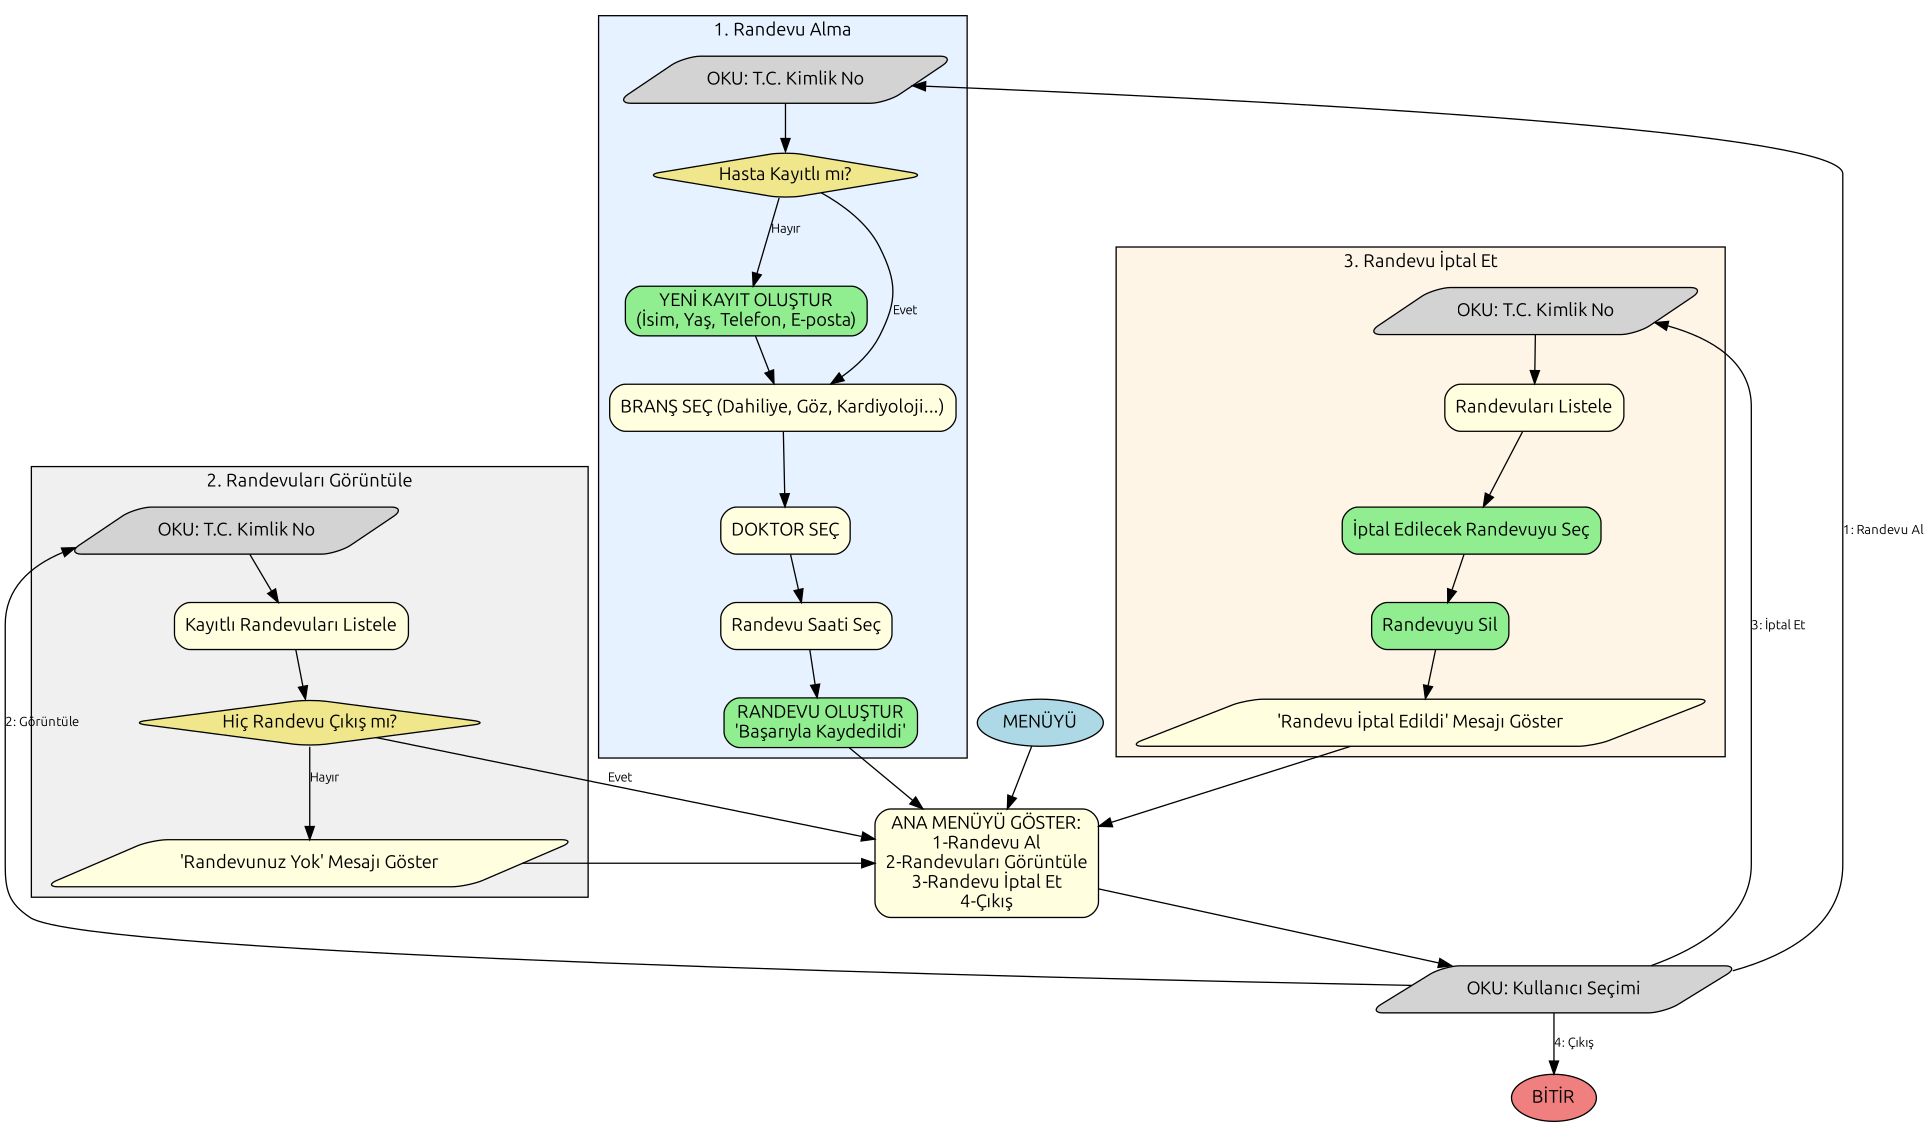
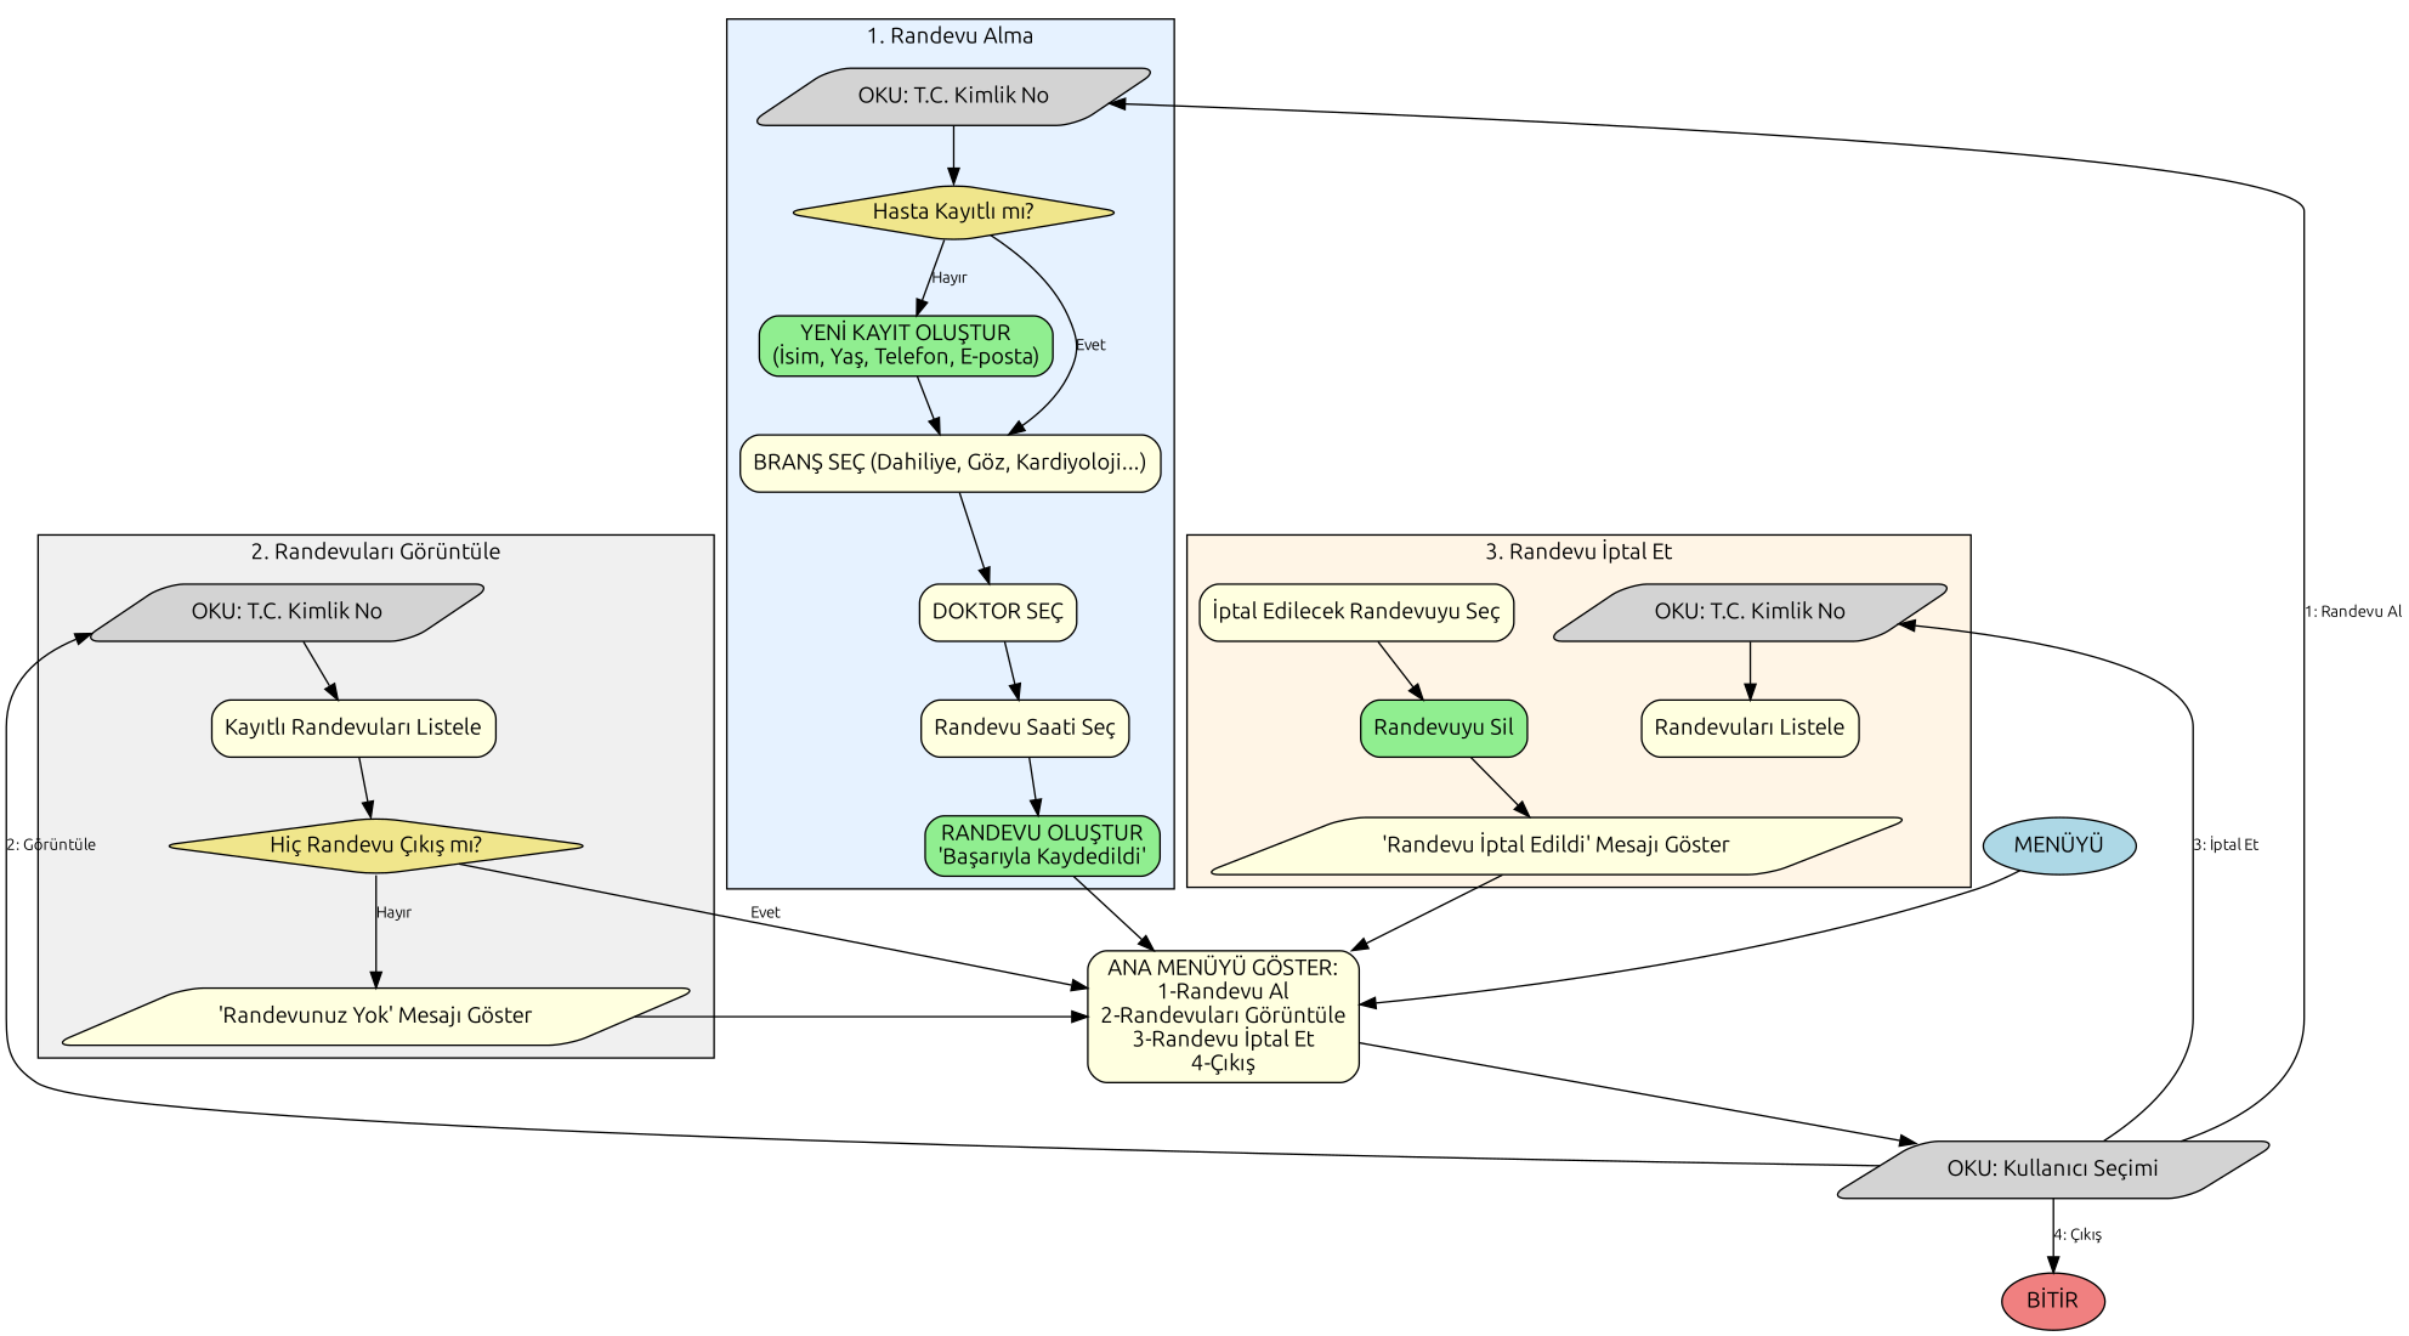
  digraph {
    bgcolor=white
    fontname=Ubuntu
    rankdir=TB
    node [fontname=Ubuntu shape=box style="rounded,filled" fillcolor=lightyellow]
    edge [fontname=Ubuntu fontsize=10]
    n1 [label="OKU: T.C. Kimlik No" shape=parallelogram fillcolor=""]
    n2 [fillcolor=khaki label="Hasta Kayıtlı mı?" shape=diamond]
    n3 [fillcolor=lightgreen label="YENİ KAYIT OLUŞTUR\n(İsim, Yaş, Telefon, E-posta)"]
    n4 [label="BRANŞ SEÇ (Dahiliye, Göz, Kardiyoloji...)"]
    n5 [label="DOKTOR SEÇ"]
    n6 [label="Randevu Saati Seç"]
    n7 [fillcolor=lightgreen label="RANDEVU OLUŞTUR\n'Başarıyla Kaydedildi'"]
    n8 [label="OKU: T.C. Kimlik No" shape=parallelogram fillcolor=""]
    n9 [label="Kayıtlı Randevuları Listele"]
    n10 [fillcolor=khaki label="Hiç Randevu Çıkış mı?" shape=diamond]
    n11 [label="'Randevunuz Yok' Mesajı Göster" shape=parallelogram]
    n12 [label="OKU: T.C. Kimlik No" shape=parallelogram fillcolor=""]
    n13 [label="Randevuları Listele"]
-   n14 [fillcolor=lightgreen label="İptal Edilecek Randevuyu Seç"]
+   n14 [label="İptal Edilecek Randevuyu Seç"]
    n15 [fillcolor=lightgreen label="Randevuyu Sil"]
    n16 [label="'Randevu İptal Edildi' Mesajı Göster" shape=parallelogram]
    n17 [label="ANA MENÜYÜ GÖSTER:\n1-Randevu Al\n2-Randevuları Görüntüle\n3-Randevu İptal Et\n4-Çıkış"]
    n18 [fillcolor=lightblue label="MENÜYÜ" shape=ellipse]
    n19 [label="OKU: Kullanıcı Seçimi" shape=parallelogram fillcolor=""]
    n20 [fillcolor=lightcoral label="BİTİR" shape=ellipse]
    subgraph cluster_1 {
      bgcolor="#e6f2ff"
      label="1. Randevu Alma"
      n1
      n2
      n3
      n4
      n5
      n6
      n7
    }
    subgraph cluster_2 {
      bgcolor="#f0f0f0"
      label="2. Randevuları Görüntüle"
      n8
      n9
      n10
      n11
    }
    subgraph cluster_3 {
      bgcolor="#fff5e6"
      label="3. Randevu İptal Et"
      n12
      n13
      n14
      n15
      n16
    }
    n1 -> n2
    n2 -> n3 [label="Hayır"]
    n2 -> n4 [label=Evet]
    n3 -> n4
    n4 -> n5
    n5 -> n6
    n6 -> n7
    n7 -> n17
    n8 -> n9
    n9 -> n10
    n10 -> n11 [label="Hayır"]
    n10 -> n17 [label=Evet]
    n11 -> n17
    n12 -> n13
-   n13 -> n14
    n14 -> n15
    n15 -> n16
    n16 -> n17
    n17 -> n19
    n18 -> n17
    n19 -> n1 [label="1: Randevu Al"]
    n19 -> n8 [label="2: Görüntüle"]
    n19 -> n12 [label="3: İptal Et"]
    n19 -> n20 [label="4: Çıkış"]
  }
